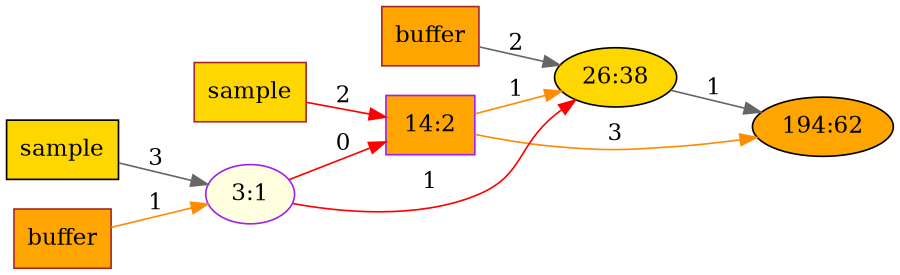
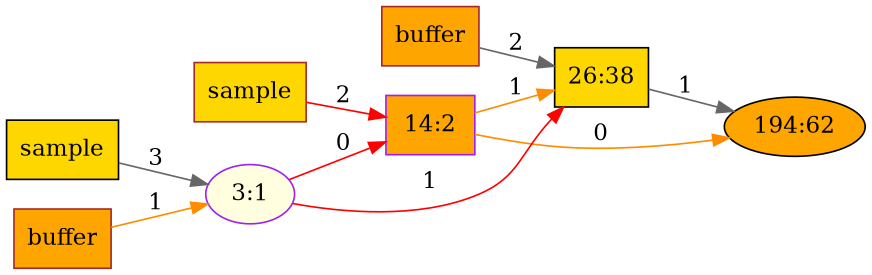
  digraph {
    rankdir=LR
    node [color=black fillcolor=orange style=filled shape=box]
    edge [color=gray40]
    n1 [label="194:62" shape=""]
-   n2 [fillcolor=gold label="26:38" shape=""]
+   n2 [fillcolor=gold label="26:38"]
    n3 [color=brown label=buffer]
    n4 [color=purple label="14:2"]
    n5 [color=brown fillcolor=gold label=sample]
    n6 [color=purple fillcolor=lightyellow label="3:1" shape=""]
    n7 [fillcolor=gold label=sample]
    n8 [color=brown label=buffer]
    n2 -> n1 [label=1]
    n3 -> n2 [label=2]
-   n4 -> n1 [color=darkorange label=3]
+   n4 -> n1 [color=darkorange label=0]
    n4 -> n2 [color=darkorange label=1]
    n5 -> n4 [color=red label=2]
    n6 -> n2 [color=red label=1]
    n6 -> n4 [color=red label=0]
    n7 -> n6 [label=3]
    n8 -> n6 [color=darkorange label=1]
  }
